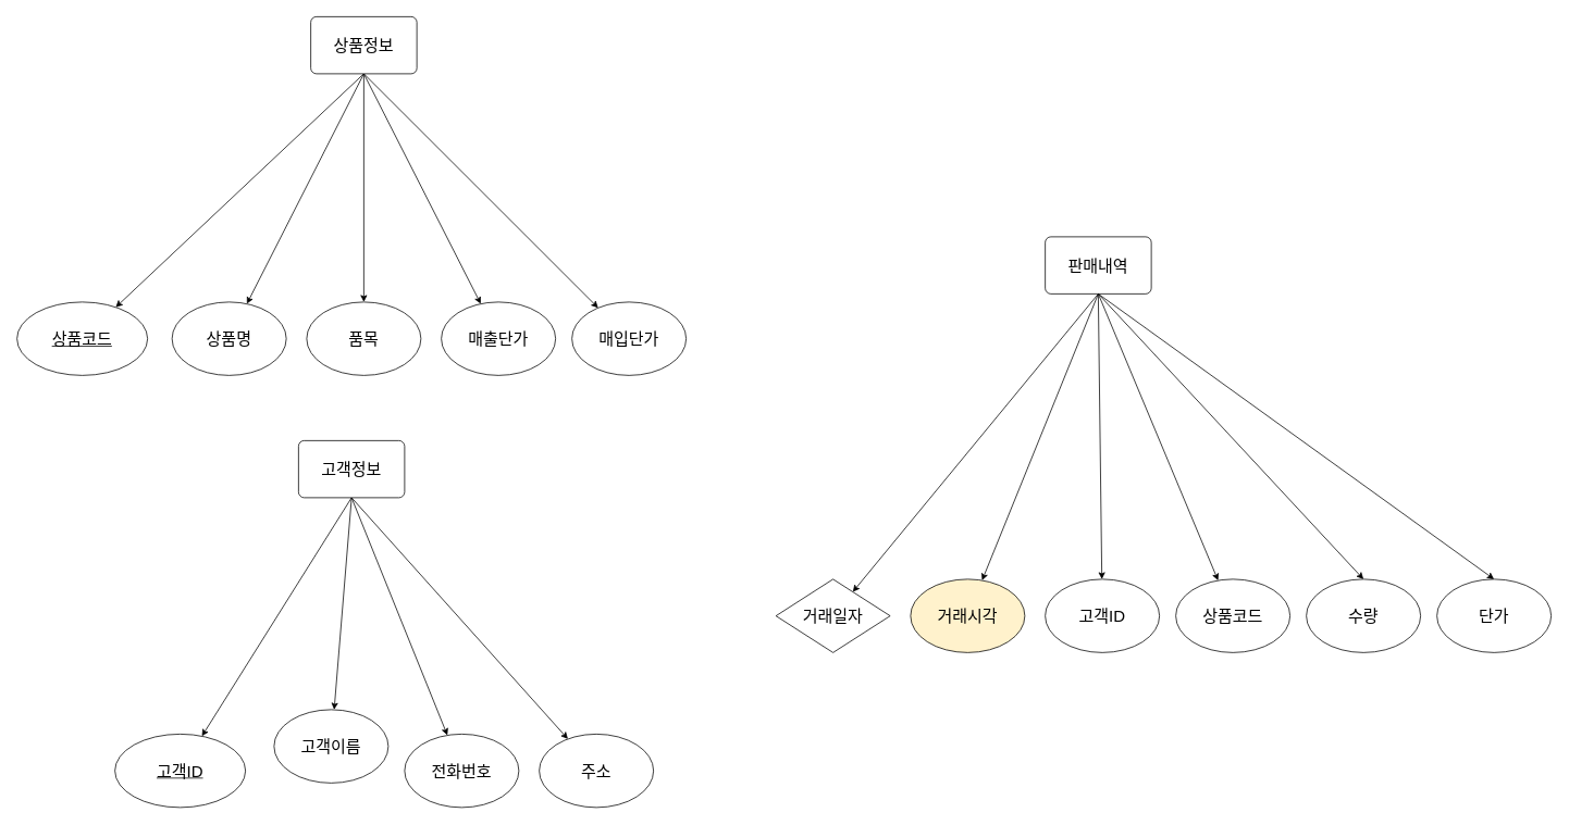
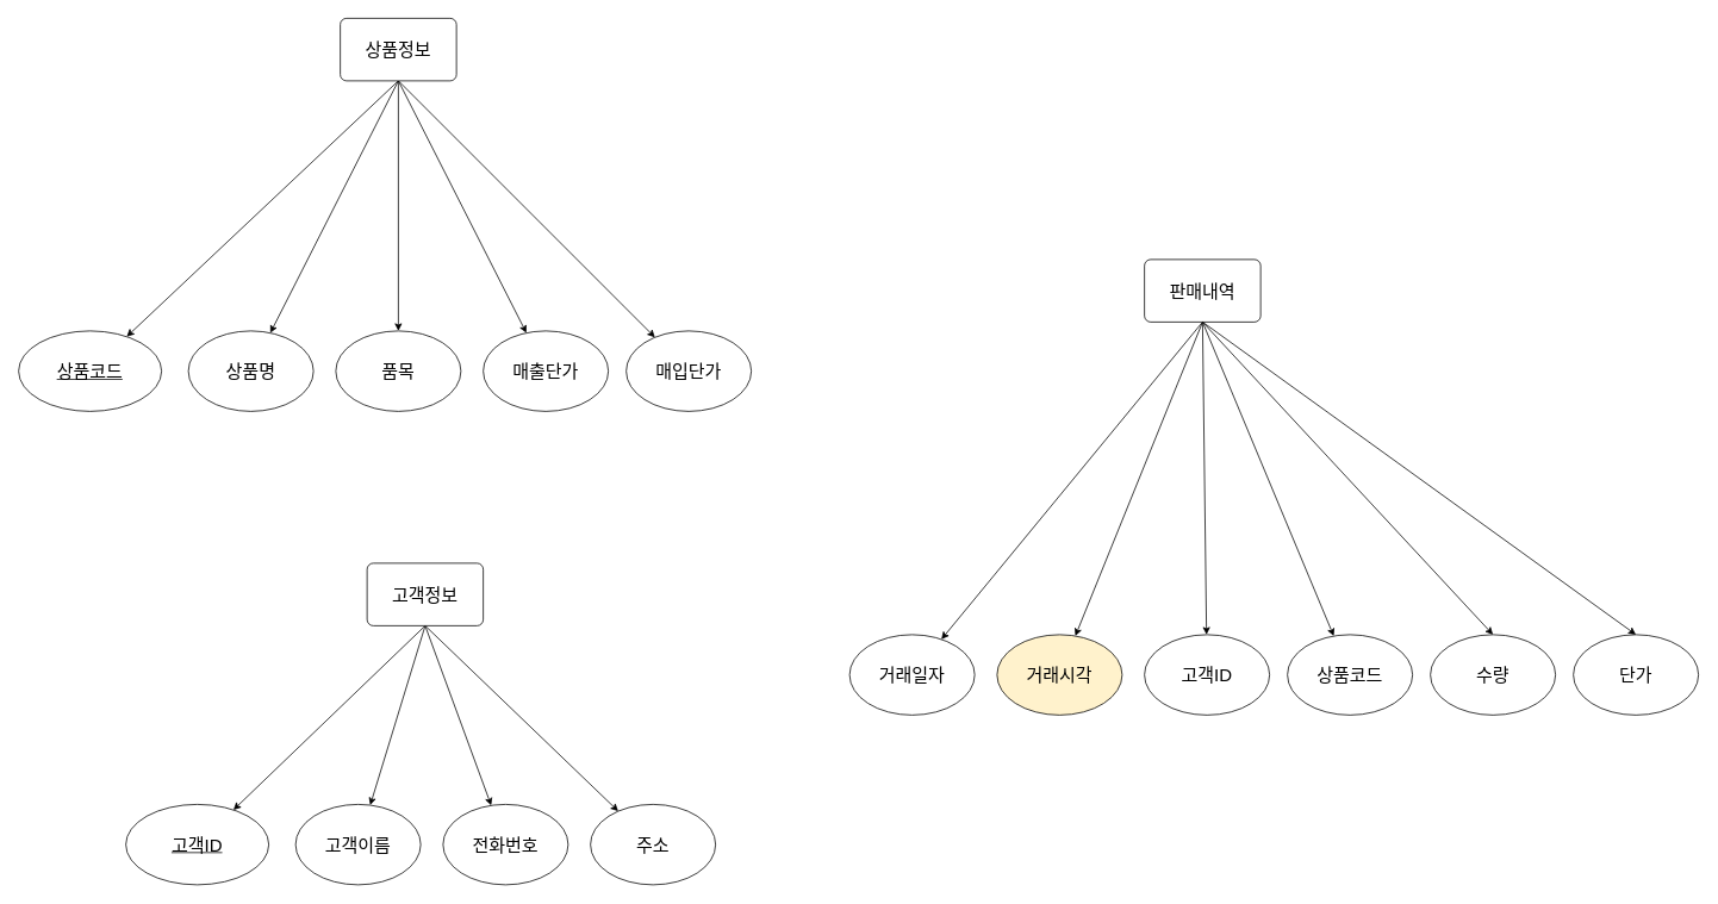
  <mxCell id="0" />
  <mxCell id="1" parent="0" />
  <mxCell id="2" style="rounded=0;orthogonalLoop=1;jettySize=auto;html=1;exitX=0.5;exitY=1;exitDx=0;exitDy=0;" edge="1" parent="1" source="7" target="8"><mxGeometry relative="1" as="geometry" /></mxCell>
  <mxCell id="3" style="edgeStyle=none;shape=connector;rounded=0;orthogonalLoop=1;jettySize=auto;html=1;labelBackgroundColor=default;strokeColor=default;fontFamily=Helvetica;fontSize=11;fontColor=default;endArrow=classic;exitX=0.5;exitY=1;exitDx=0;exitDy=0;" edge="1" parent="1" source="7" target="9"><mxGeometry relative="1" as="geometry" /></mxCell>
  <mxCell id="4" style="edgeStyle=none;shape=connector;rounded=0;orthogonalLoop=1;jettySize=auto;html=1;labelBackgroundColor=default;strokeColor=default;fontFamily=Helvetica;fontSize=11;fontColor=default;endArrow=classic;exitX=0.5;exitY=1;exitDx=0;exitDy=0;" edge="1" parent="1" source="7" target="10"><mxGeometry relative="1" as="geometry" /></mxCell>
  <mxCell id="5" style="edgeStyle=none;shape=connector;rounded=0;orthogonalLoop=1;jettySize=auto;html=1;labelBackgroundColor=default;strokeColor=default;fontFamily=Helvetica;fontSize=11;fontColor=default;endArrow=classic;exitX=0.5;exitY=1;exitDx=0;exitDy=0;" edge="1" parent="1" source="7" target="11"><mxGeometry relative="1" as="geometry" /></mxCell>
  <mxCell id="6" style="edgeStyle=none;shape=connector;rounded=0;orthogonalLoop=1;jettySize=auto;html=1;labelBackgroundColor=default;strokeColor=default;fontFamily=Helvetica;fontSize=11;fontColor=default;endArrow=classic;exitX=0.5;exitY=1;exitDx=0;exitDy=0;" edge="1" parent="1" source="7" target="12"><mxGeometry relative="1" as="geometry" /></mxCell>
  <mxCell id="7" value="상품정보&lt;br style=&quot;font-size: 20px;&quot;&gt;" style="rounded=1;arcSize=10;whiteSpace=wrap;html=1;align=center;fontSize=20;" vertex="1" parent="1"><mxGeometry x="380" y="20" width="130" height="70" as="geometry" /></mxCell>
  <mxCell id="8" value="&lt;font style=&quot;font-size: 20px;&quot;&gt;상품코드&lt;/font&gt;" style="ellipse;whiteSpace=wrap;html=1;align=center;fontStyle=4;" vertex="1" parent="1"><mxGeometry x="20" y="370" width="160" height="90" as="geometry" /></mxCell>
  <mxCell id="9" value="상품명" style="ellipse;whiteSpace=wrap;html=1;align=center;fontSize=20;" vertex="1" parent="1"><mxGeometry x="210" y="370" width="140" height="90" as="geometry" /></mxCell>
  <mxCell id="10" value="품목" style="ellipse;whiteSpace=wrap;html=1;align=center;fontSize=20;" vertex="1" parent="1"><mxGeometry x="375" y="370" width="140" height="90" as="geometry" /></mxCell>
  <mxCell id="11" value="매출단가" style="ellipse;whiteSpace=wrap;html=1;align=center;fontSize=20;" vertex="1" parent="1"><mxGeometry x="540" y="370" width="140" height="90" as="geometry" /></mxCell>
  <mxCell id="12" value="매입단가" style="ellipse;whiteSpace=wrap;html=1;align=center;fontSize=20;" vertex="1" parent="1"><mxGeometry x="700" y="370" width="140" height="90" as="geometry" /></mxCell>
  <mxCell id="13" style="rounded=0;orthogonalLoop=1;jettySize=auto;html=1;exitX=0.5;exitY=1;exitDx=0;exitDy=0;" edge="1" source="17" target="18" parent="1"><mxGeometry relative="1" as="geometry" /></mxCell>
  <mxCell id="14" style="edgeStyle=none;shape=connector;rounded=0;orthogonalLoop=1;jettySize=auto;html=1;labelBackgroundColor=default;strokeColor=default;fontFamily=Helvetica;fontSize=11;fontColor=default;endArrow=classic;exitX=0.5;exitY=1;exitDx=0;exitDy=0;" edge="1" source="17" target="19" parent="1"><mxGeometry relative="1" as="geometry" /></mxCell>
  <mxCell id="15" style="edgeStyle=none;shape=connector;rounded=0;orthogonalLoop=1;jettySize=auto;html=1;labelBackgroundColor=default;strokeColor=default;fontFamily=Helvetica;fontSize=11;fontColor=default;endArrow=classic;exitX=0.5;exitY=1;exitDx=0;exitDy=0;" edge="1" source="17" target="20" parent="1"><mxGeometry relative="1" as="geometry" /></mxCell>
  <mxCell id="16" style="edgeStyle=none;shape=connector;rounded=0;orthogonalLoop=1;jettySize=auto;html=1;labelBackgroundColor=default;strokeColor=default;fontFamily=Helvetica;fontSize=11;fontColor=default;endArrow=classic;exitX=0.5;exitY=1;exitDx=0;exitDy=0;" edge="1" source="17" target="21" parent="1"><mxGeometry relative="1" as="geometry" /></mxCell>
- <mxCell id="17" value="고객정보" style="rounded=1;arcSize=10;whiteSpace=wrap;html=1;align=center;fontSize=20;" vertex="1" parent="1"><mxGeometry x="365" y="540" width="130" height="70" as="geometry" /></mxCell>
+ <mxCell id="17" value="고객정보" style="rounded=1;arcSize=10;whiteSpace=wrap;html=1;align=center;fontSize=20;" vertex="1" parent="1"><mxGeometry x="410" y="630" width="130" height="70" as="geometry" /></mxCell>
  <mxCell id="18" value="&lt;font style=&quot;font-size: 20px;&quot;&gt;고객ID&lt;/font&gt;" style="ellipse;whiteSpace=wrap;html=1;align=center;fontStyle=4;" vertex="1" parent="1"><mxGeometry x="140" y="900" width="160" height="90" as="geometry" /></mxCell>
- <mxCell id="19" value="고객이름" style="ellipse;whiteSpace=wrap;html=1;align=center;fontSize=20;" vertex="1" parent="1"><mxGeometry x="335" y="870" width="140" height="90" as="geometry" /></mxCell>
+ <mxCell id="19" value="고객이름" style="ellipse;whiteSpace=wrap;html=1;align=center;fontSize=20;" vertex="1" parent="1"><mxGeometry x="330" y="900" width="140" height="90" as="geometry" /></mxCell>
  <mxCell id="20" value="전화번호" style="ellipse;whiteSpace=wrap;html=1;align=center;fontSize=20;" vertex="1" parent="1"><mxGeometry x="495" y="900" width="140" height="90" as="geometry" /></mxCell>
  <mxCell id="21" value="주소" style="ellipse;whiteSpace=wrap;html=1;align=center;fontSize=20;" vertex="1" parent="1"><mxGeometry x="660" y="900" width="140" height="90" as="geometry" /></mxCell>
  <mxCell id="22" style="edgeStyle=none;shape=connector;rounded=0;orthogonalLoop=1;jettySize=auto;html=1;labelBackgroundColor=default;strokeColor=default;fontFamily=Helvetica;fontSize=11;fontColor=default;endArrow=classic;exitX=0.5;exitY=1;exitDx=0;exitDy=0;" edge="1" source="26" target="27" parent="1"><mxGeometry relative="1" as="geometry" /></mxCell>
  <mxCell id="23" style="edgeStyle=none;shape=connector;rounded=0;orthogonalLoop=1;jettySize=auto;html=1;labelBackgroundColor=default;strokeColor=default;fontFamily=Helvetica;fontSize=11;fontColor=default;endArrow=classic;exitX=0.5;exitY=1;exitDx=0;exitDy=0;" edge="1" source="26" target="28" parent="1"><mxGeometry relative="1" as="geometry" /></mxCell>
  <mxCell id="24" style="edgeStyle=none;shape=connector;rounded=0;orthogonalLoop=1;jettySize=auto;html=1;labelBackgroundColor=default;strokeColor=default;fontFamily=Helvetica;fontSize=11;fontColor=default;endArrow=classic;exitX=0.5;exitY=1;exitDx=0;exitDy=0;" edge="1" source="26" target="29" parent="1"><mxGeometry relative="1" as="geometry" /></mxCell>
  <mxCell id="25" style="edgeStyle=none;shape=connector;rounded=0;orthogonalLoop=1;jettySize=auto;html=1;labelBackgroundColor=default;strokeColor=default;fontFamily=Helvetica;fontSize=11;fontColor=default;endArrow=classic;exitX=0.5;exitY=1;exitDx=0;exitDy=0;" edge="1" source="26" target="30" parent="1"><mxGeometry relative="1" as="geometry" /></mxCell>
  <mxCell id="26" value="판매내역" style="rounded=1;arcSize=10;whiteSpace=wrap;html=1;align=center;fontSize=20;" vertex="1" parent="1"><mxGeometry x="1280" y="290" width="130" height="70" as="geometry" /></mxCell>
- <mxCell id="27" value="거래일자" style="rhombus;whiteSpace=wrap;html=1;align=center;fontSize=20;" vertex="1" parent="1"><mxGeometry x="950" y="710" width="140" height="90" as="geometry" /></mxCell>
+ <mxCell id="27" value="거래일자" style="ellipse;whiteSpace=wrap;html=1;align=center;fontSize=20;" vertex="1" parent="1"><mxGeometry x="950" y="710" width="140" height="90" as="geometry" /></mxCell>
  <mxCell id="28" value="거래시각" style="ellipse;whiteSpace=wrap;html=1;align=center;fontSize=20;fillColor=#fff2cc;" vertex="1" parent="1"><mxGeometry x="1115" y="710" width="140" height="90" as="geometry" /></mxCell>
  <mxCell id="29" value="고객ID" style="ellipse;whiteSpace=wrap;html=1;align=center;fontSize=20;" vertex="1" parent="1"><mxGeometry x="1280" y="710" width="140" height="90" as="geometry" /></mxCell>
  <mxCell id="30" value="상품코드" style="ellipse;whiteSpace=wrap;html=1;align=center;fontSize=20;" vertex="1" parent="1"><mxGeometry x="1440" y="710" width="140" height="90" as="geometry" /></mxCell>
  <mxCell id="31" style="shape=connector;rounded=0;orthogonalLoop=1;jettySize=auto;html=1;labelBackgroundColor=default;strokeColor=default;fontFamily=Helvetica;fontSize=11;fontColor=default;endArrow=classic;exitX=0.5;exitY=1;exitDx=0;exitDy=0;entryX=0.5;entryY=0;entryDx=0;entryDy=0;" edge="1" parent="1" source="26" target="32"><mxGeometry relative="1" as="geometry"><mxPoint x="1225" y="450" as="sourcePoint" /><mxPoint x="1640" y="640" as="targetPoint" /></mxGeometry></mxCell>
  <mxCell id="32" value="수량" style="ellipse;whiteSpace=wrap;html=1;align=center;fontSize=20;" vertex="1" parent="1"><mxGeometry x="1600" y="710" width="140" height="90" as="geometry" /></mxCell>
  <mxCell id="33" value="단가" style="ellipse;whiteSpace=wrap;html=1;align=center;fontSize=20;" vertex="1" parent="1"><mxGeometry x="1760" y="710" width="140" height="90" as="geometry" /></mxCell>
  <mxCell id="34" style="shape=connector;rounded=0;orthogonalLoop=1;jettySize=auto;html=1;labelBackgroundColor=default;strokeColor=default;fontFamily=Helvetica;fontSize=11;fontColor=default;endArrow=classic;exitX=0.5;exitY=1;exitDx=0;exitDy=0;entryX=0.5;entryY=0;entryDx=0;entryDy=0;" edge="1" parent="1" source="26" target="33"><mxGeometry relative="1" as="geometry"><mxPoint x="1225" y="450" as="sourcePoint" /><mxPoint x="1680" y="720" as="targetPoint" /></mxGeometry></mxCell>
